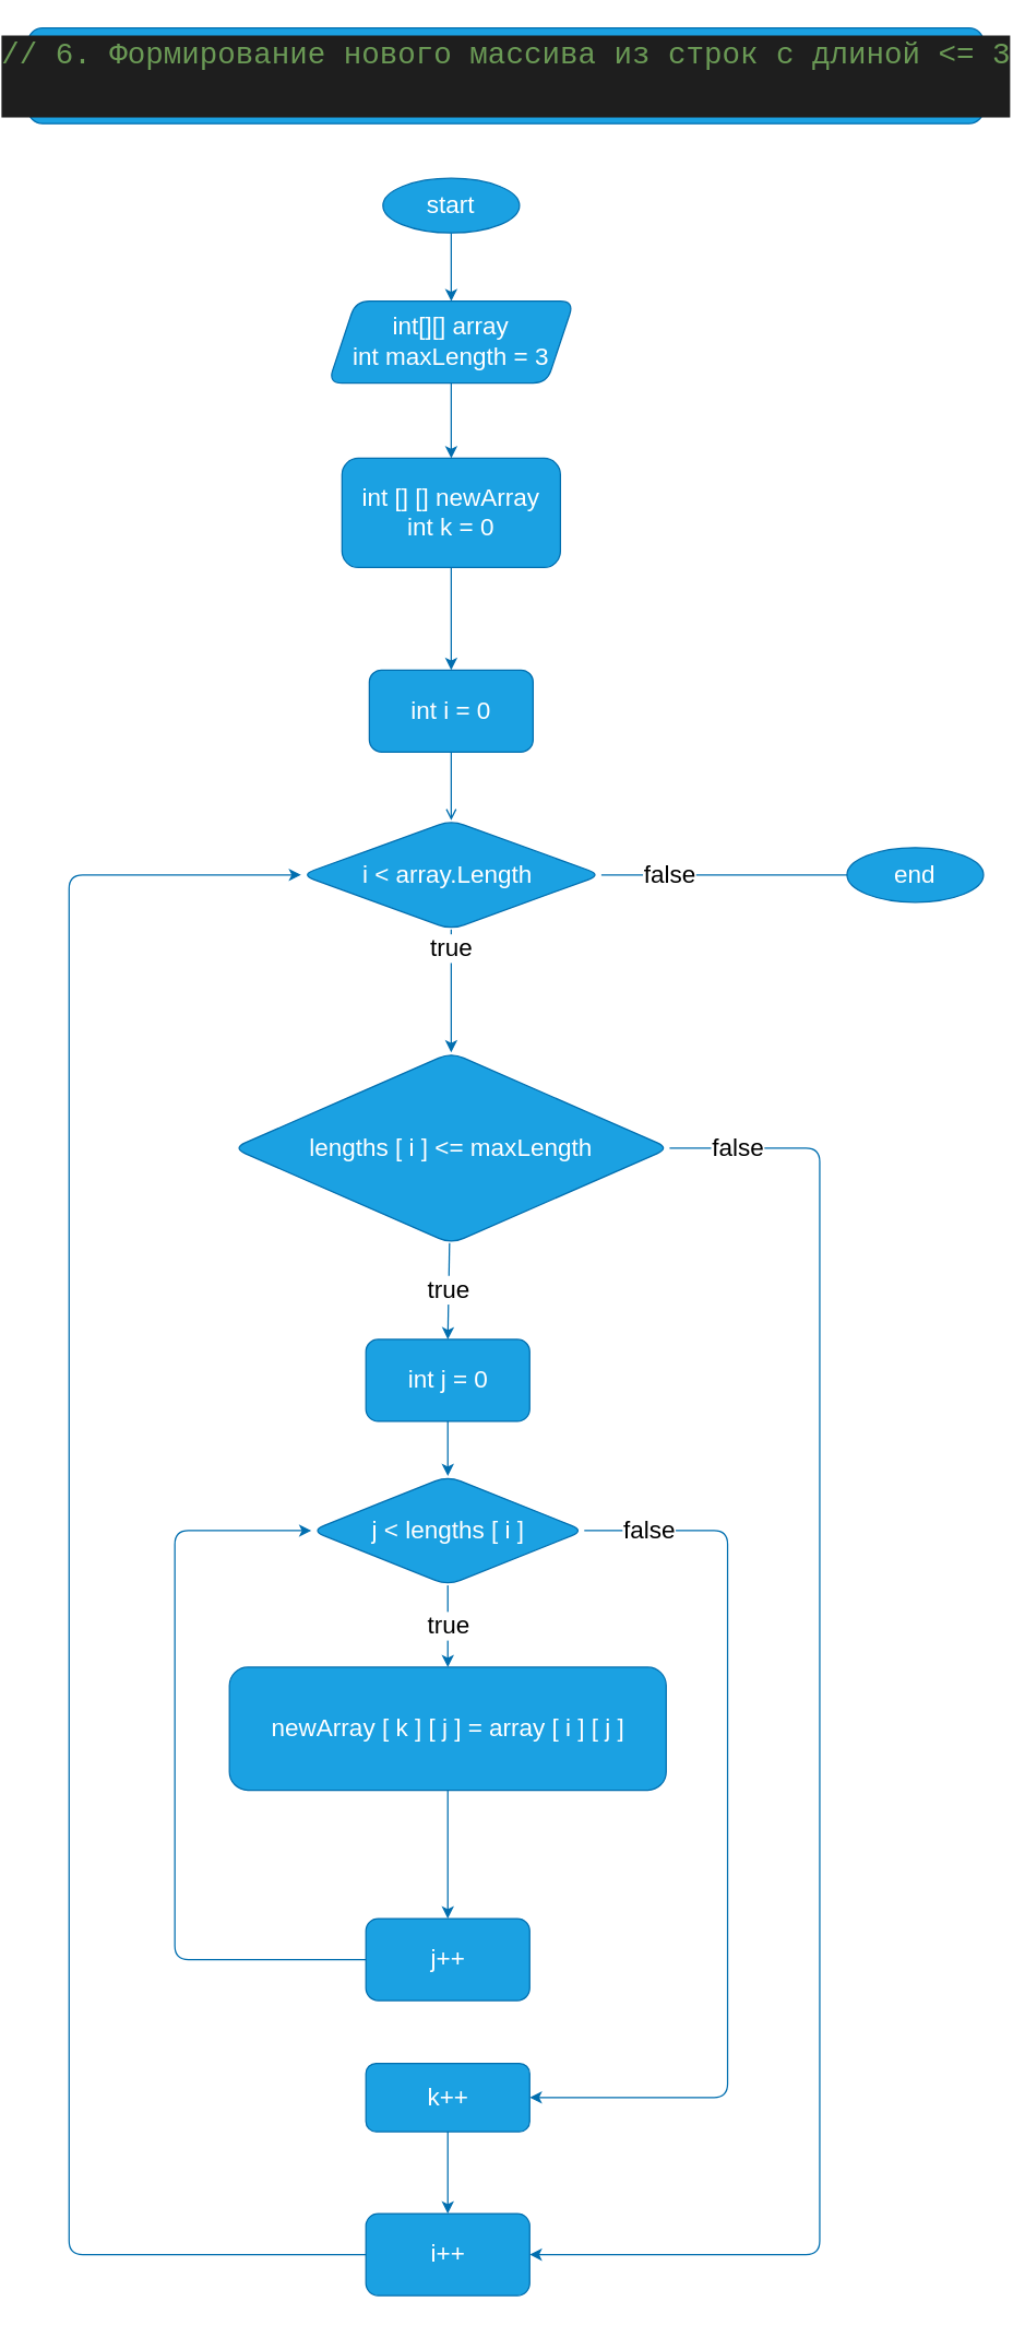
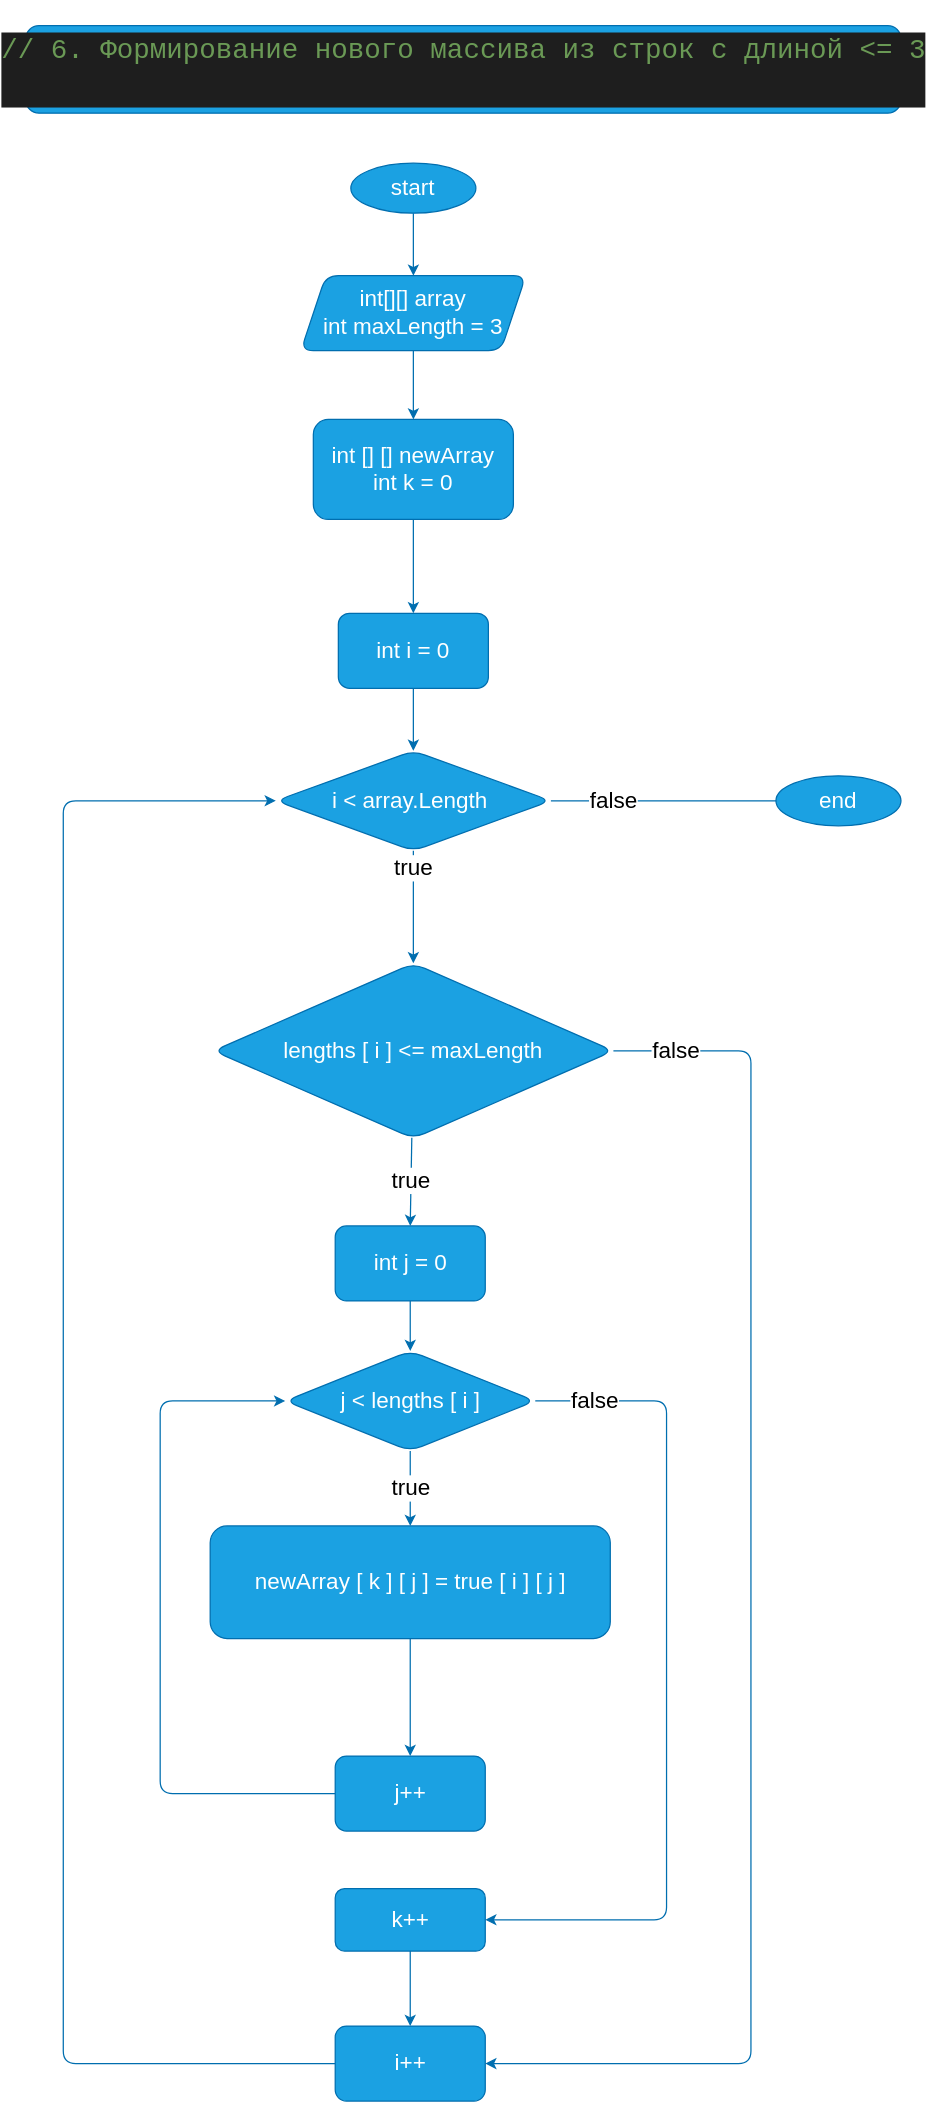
  <mxCell id="0" />
  <mxCell id="1" parent="0" />
  <mxCell id="2" value="&lt;div style=&quot;color: rgb(212, 212, 212); background-color: rgb(30, 30, 30); font-family: Consolas, &amp;quot;Courier New&amp;quot;, monospace; font-size: 22px; line-height: 30px;&quot;&gt;&lt;div&gt;&lt;span style=&quot;color: #6a9955;&quot;&gt;// 6. Формирование нового массива из строк с длиной &amp;lt;= 3&lt;/span&gt;&lt;/div&gt;&lt;br&gt;&lt;/div&gt;" style="text;html=1;align=center;verticalAlign=middle;resizable=0;points=[];autosize=1;strokeColor=#006EAF;fillColor=#1ba1e2;rounded=1;fontColor=#ffffff;" vertex="1" parent="1"><mxGeometry x="20" y="20" width="700" height="70" as="geometry" /></mxCell>
  <mxCell id="3" value="" style="edgeStyle=none;html=1;fillColor=#1ba1e2;strokeColor=#006EAF;" edge="1" parent="1" source="4" target="7"><mxGeometry relative="1" as="geometry" /></mxCell>
  <mxCell id="4" value="&lt;font style=&quot;font-size: 18px;&quot;&gt;start&lt;/font&gt;" style="ellipse;whiteSpace=wrap;html=1;rounded=1;fillColor=#1ba1e2;fontColor=#ffffff;strokeColor=#006EAF;" vertex="1" parent="1"><mxGeometry x="280" y="130" width="100" height="40" as="geometry" /></mxCell>
  <mxCell id="5" value="" style="edgeStyle=none;html=1;exitX=0.5;exitY=1;exitDx=0;exitDy=0;fillColor=#1ba1e2;strokeColor=#006EAF;" edge="1" parent="1" source="11" target="30"><mxGeometry relative="1" as="geometry"><mxPoint x="330" y="500" as="targetPoint" /></mxGeometry></mxCell>
  <mxCell id="6" value="" style="edgeStyle=none;html=1;fillColor=#1ba1e2;strokeColor=#006EAF;" edge="1" parent="1" source="7" target="11"><mxGeometry relative="1" as="geometry" /></mxCell>
  <mxCell id="7" value="&lt;font style=&quot;font-size: 18px;&quot;&gt;int[][] array&lt;br&gt;int maxLength = 3&lt;br&gt;&lt;/font&gt;" style="shape=parallelogram;perimeter=parallelogramPerimeter;whiteSpace=wrap;html=1;fixedSize=1;rounded=1;fillColor=#1ba1e2;fontColor=#ffffff;strokeColor=#006EAF;" vertex="1" parent="1"><mxGeometry x="240" y="220" width="180" height="60" as="geometry" /></mxCell>
  <mxCell id="8" value="&lt;span style=&quot;font-size: 18px;&quot;&gt;i &amp;lt; array.Length&amp;nbsp;&lt;/span&gt;" style="rhombus;whiteSpace=wrap;html=1;rounded=1;fillColor=#1ba1e2;fontColor=#ffffff;strokeColor=#006EAF;" vertex="1" parent="1"><mxGeometry x="220" y="600" width="220" height="80" as="geometry" /></mxCell>
  <mxCell id="9" value="" style="edgeStyle=none;html=1;fontSize=18;fillColor=#1ba1e2;strokeColor=#006EAF;" edge="1" parent="1" source="10" target="17"><mxGeometry relative="1" as="geometry" /></mxCell>
- <mxCell id="10" value="&lt;font style=&quot;font-size: 18px;&quot;&gt;newArray [ k ] [ j ] = array [ i ] [ j ]&lt;/font&gt;" style="whiteSpace=wrap;html=1;rounded=1;fillColor=#1ba1e2;fontColor=#ffffff;strokeColor=#006EAF;" vertex="1" parent="1"><mxGeometry x="167.5" y="1220" width="320" height="90" as="geometry" /></mxCell>
+ <mxCell id="10" value="&lt;font style=&quot;font-size: 18px;&quot;&gt;newArray [ k ] [ j ] = true [ i ] [ j ]&lt;/font&gt;" style="whiteSpace=wrap;html=1;rounded=1;fillColor=#1ba1e2;fontColor=#ffffff;strokeColor=#006EAF;" vertex="1" parent="1"><mxGeometry x="167.5" y="1220" width="320" height="90" as="geometry" /></mxCell>
  <mxCell id="11" value="&lt;font style=&quot;font-size: 18px;&quot;&gt;int [] [] newArray&lt;br&gt;int k = 0&lt;br&gt;&lt;/font&gt;" style="rounded=1;whiteSpace=wrap;html=1;fillColor=#1ba1e2;fontColor=#ffffff;strokeColor=#006EAF;" vertex="1" parent="1"><mxGeometry x="250" y="335" width="160" height="80" as="geometry" /></mxCell>
  <mxCell id="12" value="false" style="edgeStyle=none;html=1;exitX=1;exitY=0.5;exitDx=0;exitDy=0;fontSize=18;fillColor=#1ba1e2;strokeColor=#006EAF;" edge="1" parent="1" source="8" target="28"><mxGeometry x="-0.583" relative="1" as="geometry"><mxPoint x="510" y="640" as="sourcePoint" /><mxPoint x="650" y="1850" as="targetPoint" /><Array as="points"><mxPoint x="650" y="640" /></Array><mxPoint as="offset" /></mxGeometry></mxCell>
  <mxCell id="13" value="true" style="edgeStyle=none;html=1;fontSize=18;fillColor=#1ba1e2;strokeColor=#006EAF;" edge="1" parent="1" source="15" target="10"><mxGeometry relative="1" as="geometry" /></mxCell>
  <mxCell id="14" value="false" style="edgeStyle=none;html=1;exitX=1;exitY=0.5;exitDx=0;exitDy=0;fontSize=18;entryX=1;entryY=0.5;entryDx=0;entryDy=0;fillColor=#1ba1e2;strokeColor=#006EAF;" edge="1" parent="1" source="15" target="26"><mxGeometry x="-0.859" relative="1" as="geometry"><Array as="points"><mxPoint x="532.5" y="1120" /><mxPoint x="532.5" y="1490" /><mxPoint x="532.5" y="1535" /></Array><mxPoint as="offset" /></mxGeometry></mxCell>
  <mxCell id="15" value="&lt;font style=&quot;font-size: 18px;&quot;&gt;j &amp;lt; lengths [ i ]&lt;/font&gt;" style="rhombus;whiteSpace=wrap;html=1;rounded=1;fillColor=#1ba1e2;fontColor=#ffffff;strokeColor=#006EAF;" vertex="1" parent="1"><mxGeometry x="227.5" y="1080" width="200" height="80" as="geometry" /></mxCell>
  <mxCell id="16" style="edgeStyle=none;html=1;exitX=0;exitY=0.5;exitDx=0;exitDy=0;entryX=0;entryY=0.5;entryDx=0;entryDy=0;fontSize=18;fillColor=#1ba1e2;strokeColor=#006EAF;" edge="1" parent="1" source="17" target="15"><mxGeometry relative="1" as="geometry"><Array as="points"><mxPoint x="127.5" y="1434" /><mxPoint x="127.5" y="1120" /></Array></mxGeometry></mxCell>
  <mxCell id="17" value="&lt;font style=&quot;font-size: 18px;&quot;&gt;j++&lt;/font&gt;" style="whiteSpace=wrap;html=1;rounded=1;fillColor=#1ba1e2;fontColor=#ffffff;strokeColor=#006EAF;" vertex="1" parent="1"><mxGeometry x="267.5" y="1404" width="120" height="60" as="geometry" /></mxCell>
  <mxCell id="18" style="edgeStyle=none;html=1;exitX=0;exitY=0.5;exitDx=0;exitDy=0;entryX=0;entryY=0.5;entryDx=0;entryDy=0;fontSize=18;fillColor=#1ba1e2;strokeColor=#006EAF;" edge="1" parent="1" source="19" target="8"><mxGeometry relative="1" as="geometry"><Array as="points"><mxPoint x="50" y="1650" /><mxPoint x="50" y="640" /></Array></mxGeometry></mxCell>
  <mxCell id="19" value="i++" style="rounded=1;whiteSpace=wrap;html=1;fontSize=18;fillColor=#1ba1e2;fontColor=#ffffff;strokeColor=#006EAF;" vertex="1" parent="1"><mxGeometry x="267.5" y="1620" width="120" height="60" as="geometry" /></mxCell>
  <mxCell id="20" value="true" style="edgeStyle=none;html=1;fontSize=18;exitX=0.5;exitY=1;exitDx=0;exitDy=0;entryX=0.5;entryY=0;entryDx=0;entryDy=0;fillColor=#1ba1e2;strokeColor=#006EAF;" edge="1" parent="1" source="8" target="22"><mxGeometry x="-0.7" relative="1" as="geometry"><mxPoint x="330" y="820" as="sourcePoint" /><mxPoint x="330" y="780" as="targetPoint" /><mxPoint as="offset" /></mxGeometry></mxCell>
  <mxCell id="21" value="true" style="edgeStyle=none;html=1;fontSize=18;entryX=0.5;entryY=0;entryDx=0;entryDy=0;fillColor=#1ba1e2;strokeColor=#006EAF;" edge="1" parent="1" source="22" target="24"><mxGeometry relative="1" as="geometry"><mxPoint x="330" y="950" as="targetPoint" /></mxGeometry></mxCell>
  <mxCell id="22" value="lengths [ i ] &amp;lt;= maxLength" style="rhombus;whiteSpace=wrap;html=1;fontSize=18;rounded=1;fillColor=#1ba1e2;fontColor=#ffffff;strokeColor=#006EAF;" vertex="1" parent="1"><mxGeometry x="170" y="770" width="320" height="140" as="geometry" /></mxCell>
  <mxCell id="23" value="" style="edgeStyle=none;html=1;fontSize=18;fillColor=#1ba1e2;strokeColor=#006EAF;" edge="1" parent="1" source="24" target="15"><mxGeometry relative="1" as="geometry" /></mxCell>
  <mxCell id="24" value="int j = 0" style="whiteSpace=wrap;html=1;fontSize=18;rounded=1;fillColor=#1ba1e2;fontColor=#ffffff;strokeColor=#006EAF;" vertex="1" parent="1"><mxGeometry x="267.5" y="980" width="120" height="60" as="geometry" /></mxCell>
  <mxCell id="25" value="" style="edgeStyle=none;html=1;fontSize=18;fillColor=#1ba1e2;strokeColor=#006EAF;" edge="1" parent="1" source="26" target="19"><mxGeometry relative="1" as="geometry" /></mxCell>
  <mxCell id="26" value="&lt;font style=&quot;font-size: 18px;&quot;&gt;k++&lt;/font&gt;" style="whiteSpace=wrap;html=1;rounded=1;fillColor=#1ba1e2;fontColor=#ffffff;strokeColor=#006EAF;" vertex="1" parent="1"><mxGeometry x="267.5" y="1510" width="120" height="50" as="geometry" /></mxCell>
  <mxCell id="27" value="false" style="edgeStyle=none;html=1;exitX=1;exitY=0.5;exitDx=0;exitDy=0;entryX=1;entryY=0.5;entryDx=0;entryDy=0;fontSize=18;fillColor=#1ba1e2;strokeColor=#006EAF;" edge="1" parent="1" source="22" target="19"><mxGeometry x="-0.912" relative="1" as="geometry"><Array as="points"><mxPoint x="600" y="840" /><mxPoint x="600" y="1650" /></Array><mxPoint as="offset" /></mxGeometry></mxCell>
  <mxCell id="28" value="end" style="ellipse;whiteSpace=wrap;html=1;fontSize=18;rounded=1;fillColor=#1ba1e2;fontColor=#ffffff;strokeColor=#006EAF;" vertex="1" parent="1"><mxGeometry x="620" y="620" width="100" height="40" as="geometry" /></mxCell>
- <mxCell id="29" value="" style="edgeStyle=none;html=1;fontSize=18;fillColor=#1ba1e2;strokeColor=#006EAF;endArrow=open;" edge="1" parent="1" source="30" target="8"><mxGeometry relative="1" as="geometry" /></mxCell>
+ <mxCell id="29" value="" style="edgeStyle=none;html=1;fontSize=18;fillColor=#1ba1e2;strokeColor=#006EAF;" edge="1" parent="1" source="30" target="8"><mxGeometry relative="1" as="geometry" /></mxCell>
  <mxCell id="30" value="int i = 0" style="rounded=1;whiteSpace=wrap;html=1;fontSize=18;fillColor=#1ba1e2;fontColor=#ffffff;strokeColor=#006EAF;" vertex="1" parent="1"><mxGeometry x="270" y="490" width="120" height="60" as="geometry" /></mxCell>
